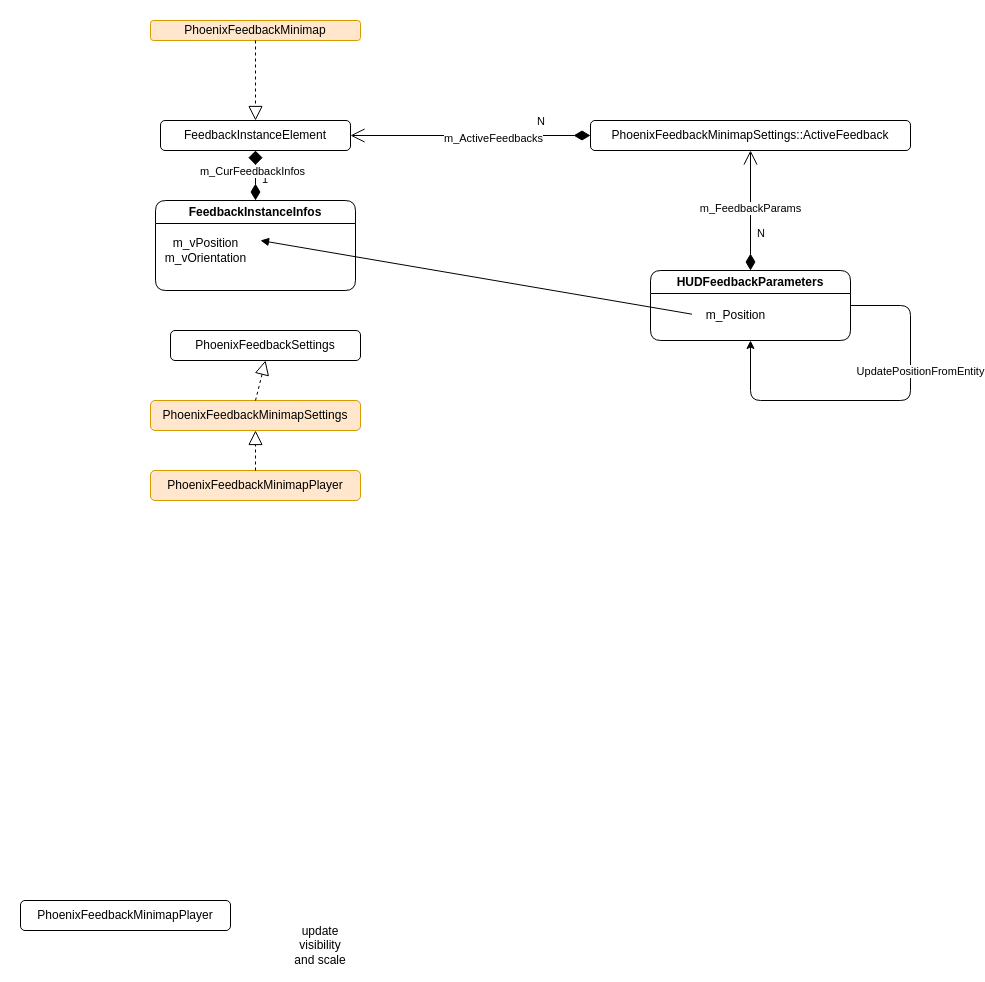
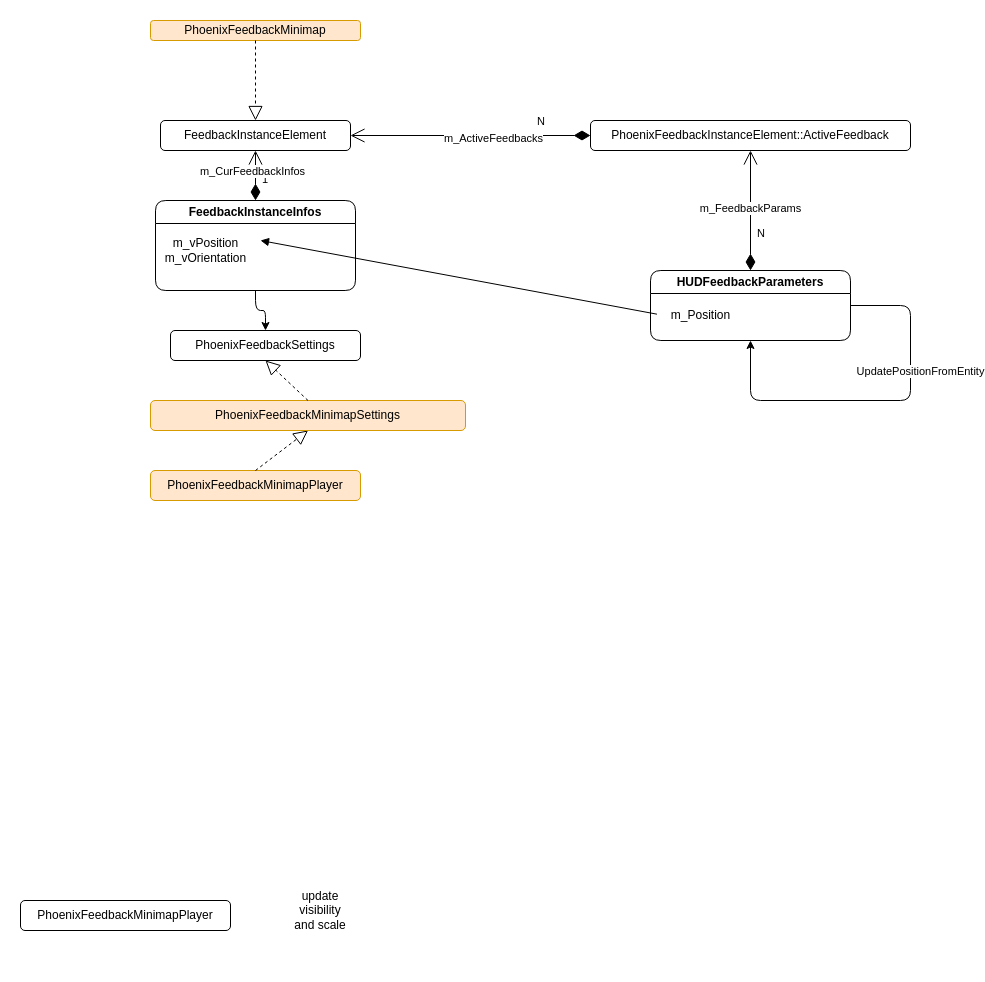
  <mxCell id="0" />
  <mxCell id="1" parent="0" />
  <mxCell id="2" value="PhoenixFeedbackMinimapPlayer" style="rounded=1;whiteSpace=wrap;html=1;" vertex="1" parent="1"><mxGeometry x="20" y="900" width="210" height="30" as="geometry" /></mxCell>
- <mxCell id="3" value="update visibility and scale" style="text;html=1;strokeColor=none;fillColor=none;align=center;verticalAlign=middle;whiteSpace=wrap;rounded=1;" vertex="1" parent="1"><mxGeometry x="290" y="930" width="60" height="30" as="geometry" /></mxCell>
+ <mxCell id="3" value="update visibility and scale" style="text;html=1;strokeColor=none;fillColor=none;align=center;verticalAlign=middle;whiteSpace=wrap;rounded=1;" vertex="1" parent="1"><mxGeometry x="290" y="895" width="60" height="30" as="geometry" /></mxCell>
  <mxCell id="4" value="PhoenixFeedbackMinimap" style="rounded=1;whiteSpace=wrap;html=1;fillColor=#ffe6cc;strokeColor=#d79b00;" vertex="1" parent="1"><mxGeometry x="150" y="20" width="210" height="20" as="geometry" /></mxCell>
- <mxCell id="5" value="PhoenixFeedbackMinimapSettings::ActiveFeedback" style="rounded=1;whiteSpace=wrap;html=1;" vertex="1" parent="1"><mxGeometry x="590" y="120" width="320" height="30" as="geometry" /></mxCell>
+ <mxCell id="5" value="PhoenixFeedbackInstanceElement::ActiveFeedback" style="rounded=1;whiteSpace=wrap;html=1;" vertex="1" parent="1"><mxGeometry x="590" y="120" width="320" height="30" as="geometry" /></mxCell>
  <mxCell id="6" value="N" style="endArrow=open;html=1;endSize=12;startArrow=diamondThin;startSize=14;startFill=1;edgeStyle=orthogonalEdgeStyle;align=left;verticalAlign=bottom;rounded=1;entryX=1;entryY=0.5;entryDx=0;entryDy=0;exitX=0;exitY=0.5;exitDx=0;exitDy=0;" edge="1" parent="1" source="5" target="8"><mxGeometry x="-0.538" y="-5" relative="1" as="geometry"><mxPoint x="440" y="310" as="sourcePoint" /><mxPoint x="600" y="310" as="targetPoint" /><mxPoint as="offset" /></mxGeometry></mxCell>
  <mxCell id="7" value="m_ActiveFeedbacks" style="edgeLabel;html=1;align=center;verticalAlign=middle;resizable=0;points=[];rounded=1;" vertex="1" connectable="0" parent="6"><mxGeometry x="-0.18" y="2" relative="1" as="geometry"><mxPoint as="offset" /></mxGeometry></mxCell>
  <mxCell id="8" value="FeedbackInstanceElement" style="rounded=1;whiteSpace=wrap;html=1;" vertex="1" parent="1"><mxGeometry x="160" y="120" width="190" height="30" as="geometry" /></mxCell>
  <mxCell id="9" value="" style="endArrow=block;dashed=1;endFill=0;endSize=12;html=1;rounded=1;entryX=0.5;entryY=0;entryDx=0;entryDy=0;exitX=0.5;exitY=1;exitDx=0;exitDy=0;" edge="1" parent="1" source="4" target="8"><mxGeometry width="160" relative="1" as="geometry"><mxPoint x="120" y="350" as="sourcePoint" /><mxPoint x="280" y="350" as="targetPoint" /></mxGeometry></mxCell>
- <mxCell id="11" value="1" style="endArrow=diamond;html=1;endSize=12;startArrow=diamondThin;startSize=14;startFill=1;edgeStyle=orthogonalEdgeStyle;align=left;verticalAlign=bottom;rounded=1;entryX=0.5;entryY=1;entryDx=0;entryDy=0;exitX=0.5;exitY=0;exitDx=0;exitDy=0;" edge="1" parent="1" source="25" target="8"><mxGeometry x="-0.538" y="-5" relative="1" as="geometry"><mxPoint x="490" y="145" as="sourcePoint" /><mxPoint x="360" y="145" as="targetPoint" /><mxPoint as="offset" /></mxGeometry></mxCell>
+ <mxCell id="10" style="edgeStyle=orthogonalEdgeStyle;rounded=1;orthogonalLoop=1;jettySize=auto;html=1;entryX=0.5;entryY=0;entryDx=0;entryDy=0;exitX=0.5;exitY=1;exitDx=0;exitDy=0;" edge="1" parent="1" source="25" target="13"><mxGeometry relative="1" as="geometry" /></mxCell>
+ <mxCell id="11" value="1" style="endArrow=open;html=1;endSize=12;startArrow=diamondThin;startSize=14;startFill=1;edgeStyle=orthogonalEdgeStyle;align=left;verticalAlign=bottom;rounded=1;entryX=0.5;entryY=1;entryDx=0;entryDy=0;exitX=0.5;exitY=0;exitDx=0;exitDy=0;" edge="1" parent="1" source="25" target="8"><mxGeometry x="-0.538" y="-5" relative="1" as="geometry"><mxPoint x="490" y="145" as="sourcePoint" /><mxPoint x="360" y="145" as="targetPoint" /><mxPoint as="offset" /></mxGeometry></mxCell>
  <mxCell id="12" value="m_CurFeedbackInfos" style="edgeLabel;html=1;align=center;verticalAlign=middle;resizable=0;points=[];rounded=1;" vertex="1" connectable="0" parent="11"><mxGeometry x="0.207" y="4" relative="1" as="geometry"><mxPoint as="offset" /></mxGeometry></mxCell>
  <mxCell id="13" value="PhoenixFeedbackSettings" style="rounded=1;whiteSpace=wrap;html=1;" vertex="1" parent="1"><mxGeometry x="170" y="330" width="190" height="30" as="geometry" /></mxCell>
  <mxCell id="14" value="PhoenixFeedbackMinimapPlayer" style="rounded=1;whiteSpace=wrap;html=1;fillColor=#ffe6cc;strokeColor=#d79b00;" vertex="1" parent="1"><mxGeometry x="150" y="470" width="210" height="30" as="geometry" /></mxCell>
  <mxCell id="15" value="" style="endArrow=block;dashed=1;endFill=0;endSize=12;html=1;rounded=1;entryX=0.5;entryY=1;entryDx=0;entryDy=0;exitX=0.5;exitY=0;exitDx=0;exitDy=0;" edge="1" parent="1" source="14" target="16"><mxGeometry width="160" relative="1" as="geometry"><mxPoint x="90" y="145" as="sourcePoint" /><mxPoint x="170" y="145" as="targetPoint" /></mxGeometry></mxCell>
- <mxCell id="16" value="PhoenixFeedbackMinimapSettings" style="rounded=1;whiteSpace=wrap;html=1;fillColor=#ffe6cc;strokeColor=#d79b00;" vertex="1" parent="1"><mxGeometry x="150" y="400" width="210" height="30" as="geometry" /></mxCell>
+ <mxCell id="16" value="PhoenixFeedbackMinimapSettings" style="rounded=1;whiteSpace=wrap;html=1;fillColor=#ffe6cc;strokeColor=#d79b00;" vertex="1" parent="1"><mxGeometry x="150" y="400" width="315" height="30" as="geometry" /></mxCell>
  <mxCell id="17" value="" style="endArrow=block;dashed=1;endFill=0;endSize=12;html=1;rounded=1;exitX=0.5;exitY=0;exitDx=0;exitDy=0;entryX=0.5;entryY=1;entryDx=0;entryDy=0;" edge="1" parent="1" source="16" target="13"><mxGeometry width="160" relative="1" as="geometry"><mxPoint x="170" y="420" as="sourcePoint" /><mxPoint x="170" y="340" as="targetPoint" /></mxGeometry></mxCell>
  <mxCell id="18" value="N" style="endArrow=open;html=1;endSize=12;startArrow=diamondThin;startSize=14;startFill=1;edgeStyle=orthogonalEdgeStyle;align=left;verticalAlign=bottom;rounded=1;exitX=0.5;exitY=0;exitDx=0;exitDy=0;entryX=0.5;entryY=1;entryDx=0;entryDy=0;" edge="1" parent="1" source="23" target="5"><mxGeometry x="-0.538" y="-5" relative="1" as="geometry"><mxPoint x="490" y="145" as="sourcePoint" /><mxPoint x="670" y="150" as="targetPoint" /><mxPoint as="offset" /></mxGeometry></mxCell>
  <mxCell id="19" value="m_FeedbackParams" style="edgeLabel;html=1;align=center;verticalAlign=middle;resizable=0;points=[];rounded=1;" vertex="1" connectable="0" parent="18"><mxGeometry x="0.048" relative="1" as="geometry"><mxPoint x="-1" as="offset" /></mxGeometry></mxCell>
  <mxCell id="20" value="" style="html=1;verticalAlign=bottom;endArrow=block;curved=0;rounded=1;exitX=-0.044;exitY=0.456;exitDx=0;exitDy=0;exitPerimeter=0;" edge="1" parent="1" source="24"><mxGeometry width="80" relative="1" as="geometry"><mxPoint x="1040" y="190" as="sourcePoint" /><mxPoint x="260" y="240" as="targetPoint" /></mxGeometry></mxCell>
  <mxCell id="21" value="" style="endArrow=classic;html=1;rounded=1;exitX=1;exitY=0.5;exitDx=0;exitDy=0;entryX=0.5;entryY=1;entryDx=0;entryDy=0;" edge="1" parent="1" source="23" target="23"><mxGeometry width="50" height="50" relative="1" as="geometry"><mxPoint x="1290" y="220" as="sourcePoint" /><mxPoint x="1240" y="200" as="targetPoint" /><Array as="points"><mxPoint x="910" y="305" /><mxPoint x="910" y="400" /><mxPoint x="750" y="400" /></Array></mxGeometry></mxCell>
  <mxCell id="22" value="UpdatePositionFromEntity" style="edgeLabel;html=1;align=center;verticalAlign=middle;resizable=0;points=[];rounded=1;" vertex="1" connectable="0" parent="21"><mxGeometry x="0.044" relative="1" as="geometry"><mxPoint x="50" y="-30" as="offset" /></mxGeometry></mxCell>
  <mxCell id="23" value="HUDFeedbackParameters" style="swimlane;whiteSpace=wrap;html=1;rounded=1;startSize=23;" vertex="1" parent="1"><mxGeometry x="650" y="270" width="200" height="70" as="geometry" /></mxCell>
- <mxCell id="24" value="m_Position" style="text;html=1;align=center;verticalAlign=middle;resizable=0;points=[];autosize=1;strokeColor=none;fillColor=none;rounded=1;" vertex="1" parent="23"><mxGeometry x="45" y="30" width="80" height="30" as="geometry" /></mxCell>
+ <mxCell id="24" value="m_Position" style="text;html=1;align=center;verticalAlign=middle;resizable=0;points=[];autosize=1;strokeColor=none;fillColor=none;rounded=1;" vertex="1" parent="23"><mxGeometry x="10" y="30" width="80" height="30" as="geometry" /></mxCell>
  <mxCell id="25" value="FeedbackInstanceInfos" style="swimlane;whiteSpace=wrap;html=1;rounded=1;startSize=23;" vertex="1" parent="1"><mxGeometry x="155" y="200" width="200" height="90" as="geometry" /></mxCell>
  <mxCell id="26" value="m_vPosition&lt;br style=&quot;border-color: var(--border-color); text-align: left;&quot;&gt;&lt;span style=&quot;text-align: left;&quot;&gt;m_vOrientation&lt;/span&gt;" style="text;html=1;align=center;verticalAlign=middle;resizable=0;points=[];autosize=1;strokeColor=none;fillColor=none;rounded=1;" vertex="1" parent="25"><mxGeometry y="30" width="100" height="40" as="geometry" /></mxCell>
